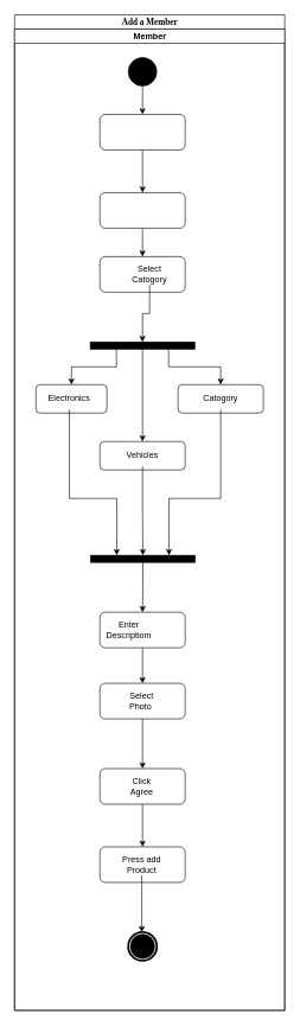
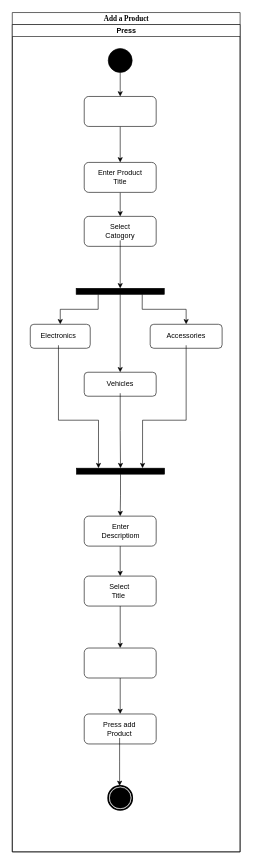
  <mxCell id="0" />
  <mxCell id="1" parent="0" />
- <mxCell id="2" value="Add a Member" style="swimlane;html=1;childLayout=stackLayout;startSize=20;rounded=0;shadow=0;comic=0;labelBackgroundColor=none;strokeWidth=1;fontFamily=Verdana;fontSize=12;align=center;" parent="1" vertex="1"><mxGeometry x="20" y="20" width="380" height="1400" as="geometry" /></mxCell>
- <mxCell id="3" value="Member" style="swimlane;html=1;startSize=20;" parent="2" vertex="1"><mxGeometry y="20" width="380" height="1380" as="geometry" /></mxCell>
+ <mxCell id="2" value="Add a Product" style="swimlane;html=1;childLayout=stackLayout;startSize=20;rounded=0;shadow=0;comic=0;labelBackgroundColor=none;strokeWidth=1;fontFamily=Verdana;fontSize=12;align=center;" parent="1" vertex="1"><mxGeometry x="20" y="20" width="380" height="1400" as="geometry" /></mxCell>
+ <mxCell id="3" value="Press" style="swimlane;html=1;startSize=20;" parent="2" vertex="1"><mxGeometry y="20" width="380" height="1380" as="geometry" /></mxCell>
  <mxCell id="4" value="" style="edgeStyle=orthogonalEdgeStyle;rounded=0;orthogonalLoop=1;jettySize=auto;html=1;" parent="3" source="5" target="8" edge="1"><mxGeometry relative="1" as="geometry" /></mxCell>
  <mxCell id="5" value="" style="ellipse;whiteSpace=wrap;html=1;rounded=0;shadow=0;comic=0;labelBackgroundColor=none;strokeWidth=1;fillColor=#000000;fontFamily=Verdana;fontSize=12;align=center;" parent="3" vertex="1"><mxGeometry x="160" y="40" width="40" height="40" as="geometry" /></mxCell>
  <mxCell id="6" value="" style="shape=mxgraph.bpmn.shape;html=1;verticalLabelPosition=bottom;labelBackgroundColor=#ffffff;verticalAlign=top;perimeter=ellipsePerimeter;outline=end;symbol=terminate;rounded=0;shadow=0;comic=0;strokeWidth=1;fontFamily=Verdana;fontSize=12;align=center;" parent="3" vertex="1"><mxGeometry x="160" y="1270" width="40" height="40" as="geometry" /></mxCell>
  <mxCell id="7" value="" style="edgeStyle=orthogonalEdgeStyle;rounded=0;orthogonalLoop=1;jettySize=auto;html=1;" parent="3" source="8" target="10" edge="1"><mxGeometry relative="1" as="geometry" /></mxCell>
  <mxCell id="8" value="" style="rounded=1;whiteSpace=wrap;html=1;" parent="3" vertex="1"><mxGeometry x="120" y="120" width="120" height="50" as="geometry" /></mxCell>
  <mxCell id="9" style="edgeStyle=orthogonalEdgeStyle;rounded=0;orthogonalLoop=1;jettySize=auto;html=1;entryX=0.5;entryY=0;entryDx=0;entryDy=0;" edge="1" parent="3" source="10" target="12"><mxGeometry relative="1" as="geometry" /></mxCell>
  <mxCell id="10" value="" style="rounded=1;whiteSpace=wrap;html=1;" parent="3" vertex="1"><mxGeometry x="120" y="230" width="120" height="50" as="geometry" /></mxCell>
+ <mxCell id="11" value="Enter Product Title" style="text;html=1;align=center;verticalAlign=middle;whiteSpace=wrap;rounded=0;" parent="3" vertex="1"><mxGeometry x="140" y="240" width="80" height="30" as="geometry" /></mxCell>
  <mxCell id="12" value="" style="rounded=1;whiteSpace=wrap;html=1;" parent="3" vertex="1"><mxGeometry x="120" y="320" width="120" height="50" as="geometry" /></mxCell>
  <mxCell id="13" value="" style="edgeStyle=orthogonalEdgeStyle;rounded=0;orthogonalLoop=1;jettySize=auto;html=1;" parent="3" source="14" target="18" edge="1"><mxGeometry relative="1" as="geometry" /></mxCell>
- <mxCell id="14" value="Select Catogory" style="text;html=1;align=center;verticalAlign=middle;whiteSpace=wrap;rounded=0;" parent="3" vertex="1"><mxGeometry x="160" y="330" width="60" height="30" as="geometry" /></mxCell>
+ <mxCell id="14" value="Select Catogory" style="text;html=1;align=center;verticalAlign=middle;whiteSpace=wrap;rounded=0;" parent="3" vertex="1"><mxGeometry x="150" y="330" width="60" height="30" as="geometry" /></mxCell>
  <mxCell id="15" style="edgeStyle=orthogonalEdgeStyle;rounded=0;orthogonalLoop=1;jettySize=auto;html=1;exitX=0.25;exitY=1;exitDx=0;exitDy=0;entryX=0.5;entryY=0;entryDx=0;entryDy=0;" parent="3" source="18" target="19" edge="1"><mxGeometry relative="1" as="geometry" /></mxCell>
  <mxCell id="16" style="edgeStyle=orthogonalEdgeStyle;rounded=0;orthogonalLoop=1;jettySize=auto;html=1;exitX=0.75;exitY=1;exitDx=0;exitDy=0;entryX=0.5;entryY=0;entryDx=0;entryDy=0;" parent="3" source="18" target="20" edge="1"><mxGeometry relative="1" as="geometry" /></mxCell>
  <mxCell id="17" style="edgeStyle=orthogonalEdgeStyle;rounded=0;orthogonalLoop=1;jettySize=auto;html=1;exitX=0.5;exitY=1;exitDx=0;exitDy=0;entryX=0.5;entryY=0;entryDx=0;entryDy=0;" parent="3" source="18" target="21" edge="1"><mxGeometry relative="1" as="geometry" /></mxCell>
  <mxCell id="18" value="" style="whiteSpace=wrap;html=1;rounded=0;shadow=0;comic=0;labelBackgroundColor=none;strokeWidth=1;fillColor=#000000;fontFamily=Verdana;fontSize=12;align=center;rotation=0;" parent="3" vertex="1"><mxGeometry x="106.5" y="440" width="147" height="10" as="geometry" /></mxCell>
  <mxCell id="19" value="" style="rounded=1;whiteSpace=wrap;html=1;" parent="3" vertex="1"><mxGeometry x="30" y="500" width="100" height="40" as="geometry" /></mxCell>
  <mxCell id="20" value="" style="rounded=1;whiteSpace=wrap;html=1;" parent="3" vertex="1"><mxGeometry x="230" y="500" width="120" height="40" as="geometry" /></mxCell>
  <mxCell id="21" value="" style="rounded=1;whiteSpace=wrap;html=1;" parent="3" vertex="1"><mxGeometry x="120" y="580" width="120" height="40" as="geometry" /></mxCell>
  <mxCell id="22" style="edgeStyle=orthogonalEdgeStyle;rounded=0;orthogonalLoop=1;jettySize=auto;html=1;entryX=0.25;entryY=0;entryDx=0;entryDy=0;" parent="3" source="23" target="29" edge="1"><mxGeometry relative="1" as="geometry"><Array as="points"><mxPoint x="77" y="660" /><mxPoint x="144" y="660" /></Array></mxGeometry></mxCell>
  <mxCell id="23" value="Electronics" style="text;html=1;align=center;verticalAlign=middle;whiteSpace=wrap;rounded=0;" parent="3" vertex="1"><mxGeometry x="47" y="505" width="60" height="30" as="geometry" /></mxCell>
  <mxCell id="24" style="edgeStyle=orthogonalEdgeStyle;rounded=0;orthogonalLoop=1;jettySize=auto;html=1;entryX=0.75;entryY=0;entryDx=0;entryDy=0;" parent="3" source="25" target="29" edge="1"><mxGeometry relative="1" as="geometry"><Array as="points"><mxPoint x="290" y="660" /><mxPoint x="217" y="660" /></Array></mxGeometry></mxCell>
- <mxCell id="25" value="Catogory" style="text;html=1;align=center;verticalAlign=middle;whiteSpace=wrap;rounded=0;" parent="3" vertex="1"><mxGeometry x="260" y="505" width="60" height="30" as="geometry" /></mxCell>
+ <mxCell id="25" value="Accessories" style="text;html=1;align=center;verticalAlign=middle;whiteSpace=wrap;rounded=0;" parent="3" vertex="1"><mxGeometry x="260" y="505" width="60" height="30" as="geometry" /></mxCell>
  <mxCell id="26" style="edgeStyle=orthogonalEdgeStyle;rounded=0;orthogonalLoop=1;jettySize=auto;html=1;entryX=0.5;entryY=0;entryDx=0;entryDy=0;" parent="3" source="27" target="29" edge="1"><mxGeometry relative="1" as="geometry" /></mxCell>
  <mxCell id="27" value="Vehicles" style="text;html=1;align=center;verticalAlign=middle;whiteSpace=wrap;rounded=0;" parent="3" vertex="1"><mxGeometry x="150" y="585" width="60" height="30" as="geometry" /></mxCell>
  <mxCell id="28" value="" style="edgeStyle=orthogonalEdgeStyle;rounded=0;orthogonalLoop=1;jettySize=auto;html=1;" parent="3" source="29" target="31" edge="1"><mxGeometry relative="1" as="geometry" /></mxCell>
  <mxCell id="29" value="" style="whiteSpace=wrap;html=1;rounded=0;shadow=0;comic=0;labelBackgroundColor=none;strokeWidth=1;fillColor=#000000;fontFamily=Verdana;fontSize=12;align=center;rotation=0;" parent="3" vertex="1"><mxGeometry x="107" y="740" width="147" height="10" as="geometry" /></mxCell>
  <mxCell id="30" style="edgeStyle=orthogonalEdgeStyle;rounded=0;orthogonalLoop=1;jettySize=auto;html=1;entryX=0.5;entryY=0;entryDx=0;entryDy=0;" edge="1" parent="3" source="31" target="34"><mxGeometry relative="1" as="geometry" /></mxCell>
  <mxCell id="31" value="" style="rounded=1;whiteSpace=wrap;html=1;" parent="3" vertex="1"><mxGeometry x="120" y="820" width="120" height="50" as="geometry" /></mxCell>
- <mxCell id="32" value="Enter Descriptiom" style="text;html=1;align=center;verticalAlign=middle;whiteSpace=wrap;rounded=0;" parent="3" vertex="1"><mxGeometry x="131" y="830" width="60" height="30" as="geometry" /></mxCell>
+ <mxCell id="32" value="Enter Descriptiom" style="text;html=1;align=center;verticalAlign=middle;whiteSpace=wrap;rounded=0;" parent="3" vertex="1"><mxGeometry x="151" y="830" width="60" height="30" as="geometry" /></mxCell>
  <mxCell id="33" value="" style="edgeStyle=orthogonalEdgeStyle;rounded=0;orthogonalLoop=1;jettySize=auto;html=1;" parent="3" source="34" target="37" edge="1"><mxGeometry relative="1" as="geometry" /></mxCell>
  <mxCell id="34" value="" style="rounded=1;whiteSpace=wrap;html=1;" parent="3" vertex="1"><mxGeometry x="120" y="920" width="120" height="50" as="geometry" /></mxCell>
- <mxCell id="35" value="Select Photo&amp;nbsp;" style="text;html=1;align=center;verticalAlign=middle;whiteSpace=wrap;rounded=0;" parent="3" vertex="1"><mxGeometry x="149" y="930" width="60" height="30" as="geometry" /></mxCell>
+ <mxCell id="35" value="Select Title&amp;nbsp;" style="text;html=1;align=center;verticalAlign=middle;whiteSpace=wrap;rounded=0;" parent="3" vertex="1"><mxGeometry x="149" y="930" width="60" height="30" as="geometry" /></mxCell>
  <mxCell id="36" value="" style="edgeStyle=orthogonalEdgeStyle;rounded=0;orthogonalLoop=1;jettySize=auto;html=1;" parent="3" source="37" target="38" edge="1"><mxGeometry relative="1" as="geometry" /></mxCell>
  <mxCell id="37" value="" style="rounded=1;whiteSpace=wrap;html=1;" parent="3" vertex="1"><mxGeometry x="120" y="1040" width="120" height="50" as="geometry" /></mxCell>
  <mxCell id="38" value="" style="rounded=1;whiteSpace=wrap;html=1;" parent="3" vertex="1"><mxGeometry x="120" y="1150" width="120" height="50" as="geometry" /></mxCell>
  <mxCell id="39" value="" style="edgeStyle=orthogonalEdgeStyle;rounded=0;orthogonalLoop=1;jettySize=auto;html=1;" parent="3" source="40" edge="1"><mxGeometry relative="1" as="geometry"><mxPoint x="179" y="1270" as="targetPoint" /></mxGeometry></mxCell>
  <mxCell id="40" value="Press add Product" style="text;html=1;align=center;verticalAlign=middle;whiteSpace=wrap;rounded=0;" parent="3" vertex="1"><mxGeometry x="149" y="1160" width="60" height="30" as="geometry" /></mxCell>
- <mxCell id="41" value="Click Agree" style="text;html=1;align=center;verticalAlign=middle;whiteSpace=wrap;rounded=0;" parent="3" vertex="1"><mxGeometry x="149" y="1050" width="60" height="30" as="geometry" /></mxCell>
